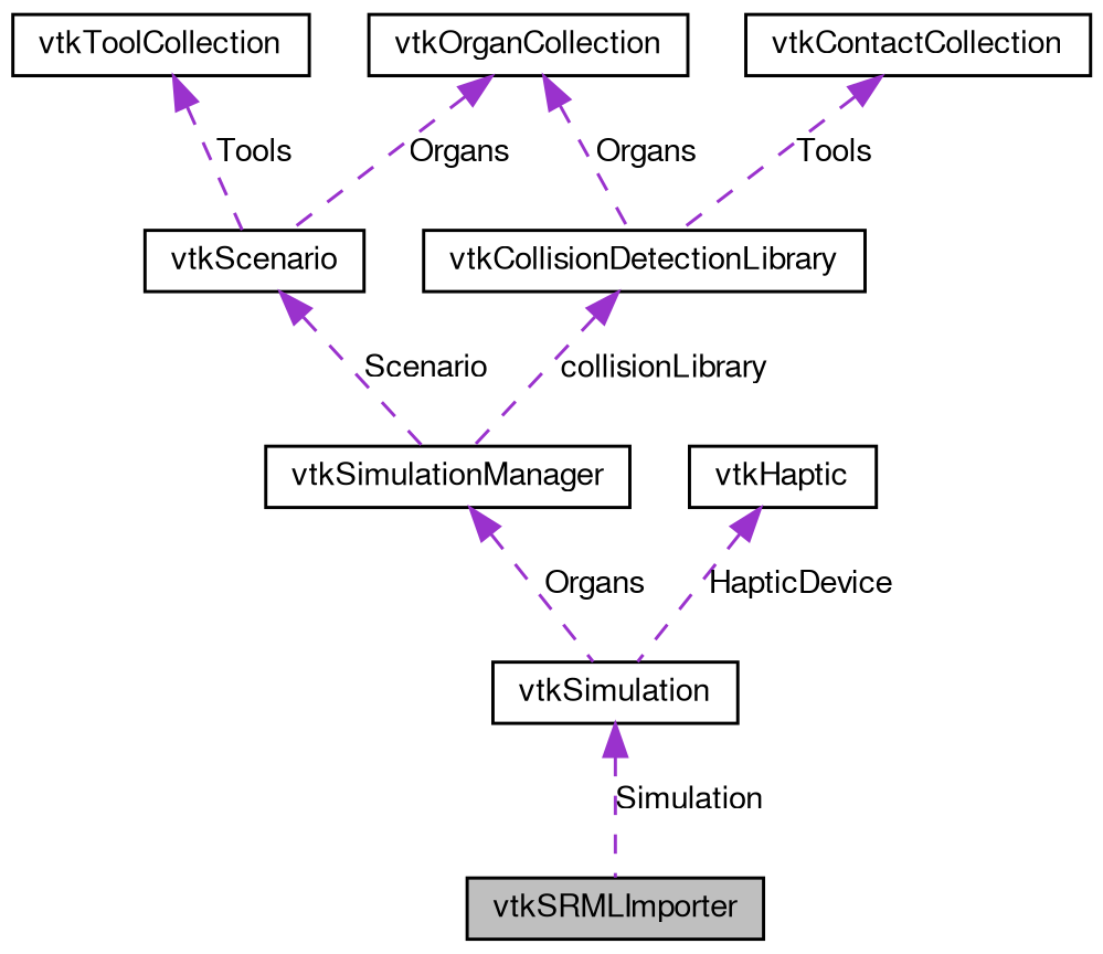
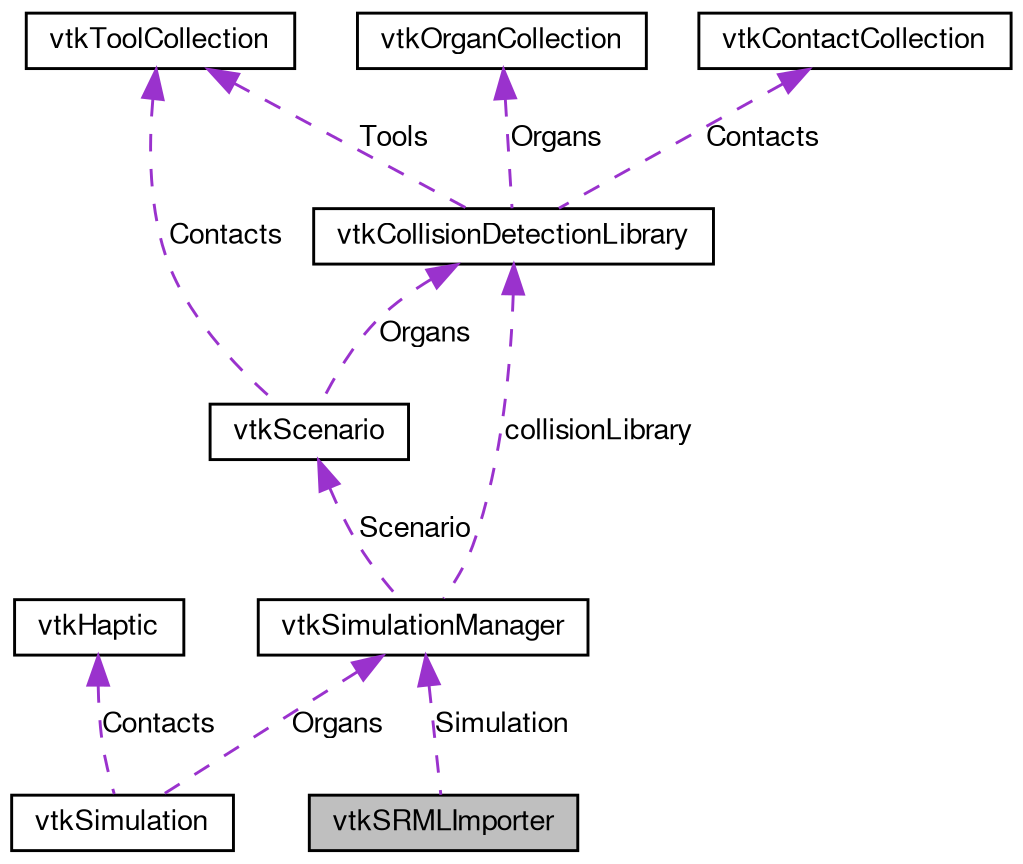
  digraph {
    node [color=black fontname=FreeSans fontsize=10 shape=record]
    edge [color=darkorchid3 dir=back fontname=FreeSans fontsize=10 labelfontname=FreeSans labelfontsize=10 style=dashed]
    n1 [fillcolor=grey75 fontcolor=black height=0.2 label=vtkSRMLImporter style=filled width=0.4]
    n2 [height=0.2 label=vtkScenario width=0.4]
    n3 [height=0.2 label=vtkSimulationManager width=0.4]
    n4 [height=0.2 label=vtkSimulation width=0.4]
    n5 [height=0.2 label=vtkToolCollection width=0.4]
    n6 [height=0.2 label=vtkCollisionDetectionLibrary width=0.4]
    n7 [height=0.2 label=vtkOrganCollection width=0.4]
    n8 [height=0.2 label=vtkContactCollection width=0.4]
    n9 [height=0.2 label=vtkHaptic width=0.4]
    n2 -> n3 [label=Scenario]
    n3 -> n4 [label=Organs]
-   n4 -> n1 [label=Simulation]
-   n5 -> n2 [label=Tools]
+   n3 -> n1 [label=Simulation]
+   n5 -> n2 [label=Contacts]
+   n5 -> n6 [label=Tools]
    n6 -> n3 [label=collisionLibrary]
-   n7 -> n2 [label=Organs]
+   n6 -> n2 [label=Organs]
    n7 -> n6 [label=Organs]
-   n8 -> n6 [label=Tools]
-   n9 -> n4 [label=HapticDevice]
+   n8 -> n6 [label=Contacts]
+   n9 -> n4 [label=Contacts]
  }
